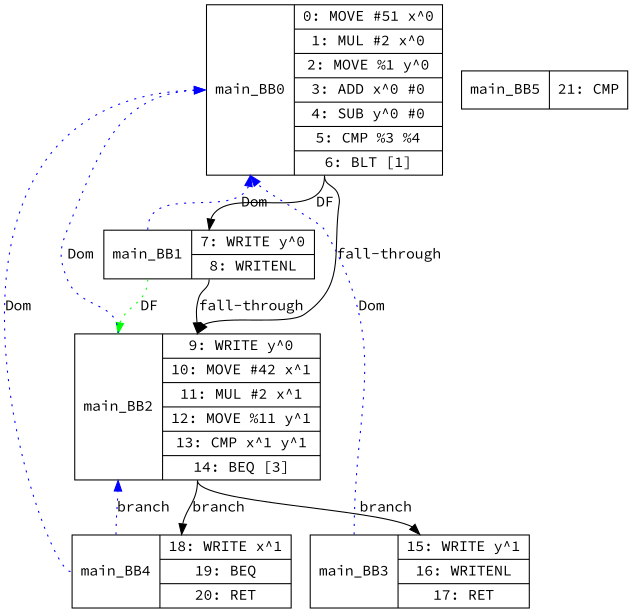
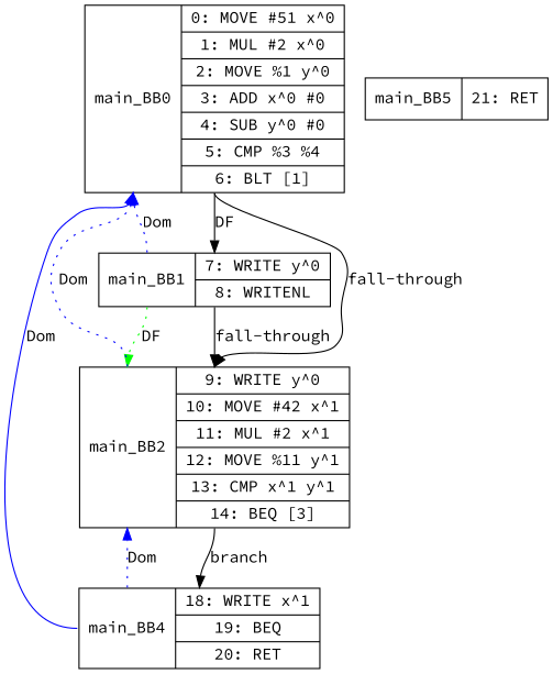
  digraph {
    fontname="Source Code Pro"
    node [fontname="Source Code Pro" shape=record]
    edge [fontname="Source Code Pro" headport=b tailport=b style=dotted]
    n1 [label="<b>main_BB0| {0: MOVE #51 x^0|1: MUL #2 x^0|2: MOVE %1 y^0|3: ADD x^0 #0|4: SUB y^0 #0|5: CMP %3 %4|6: BLT [1]}"]
    n2 [label="<b>main_BB1| {7: WRITE y^0|8: WRITENL }"]
    n3 [label="<b>main_BB2| {9: WRITE y^0|10: MOVE #42 x^1|11: MUL #2 x^1|12: MOVE %11 y^1|13: CMP x^1 y^1|14: BEQ [3]}"]
-   n4 [label="<b>main_BB3| {15: WRITE y^1|16: WRITENL |17: RET }"]
    n5 [label="<b>main_BB4| {18: WRITE x^1|19: BEQ |20: RET }"]
-   n6 [label="<b>main_BB5| {21: CMP }"]
+   n6 [label="<b>main_BB5| {21: RET }"]
    n1 -> n2 [headport=n label=DF tailport=s style=""]
    n1 -> n3 [headport=n label="fall-through" tailport=s style=""]
    n2 -> n1 [color=blue label=Dom]
    n2 -> n3 [headport=n label="fall-through" tailport=s style=""]
    n2 -> n3 [color=green label=DF]
    n3 -> n1 [color=blue label=Dom]
-   n3 -> n4 [headport=n label=branch tailport=s style=""]
    n3 -> n5 [headport=n label=branch tailport=s style=""]
-   n4 -> n1 [color=blue label=Dom]
-   n5 -> n1 [color=blue label=Dom]
-   n5 -> n3 [color=blue label=branch]
+   n5 -> n1 [color=blue label=Dom style=solid]
+   n5 -> n3 [color=blue label=Dom]
  }
